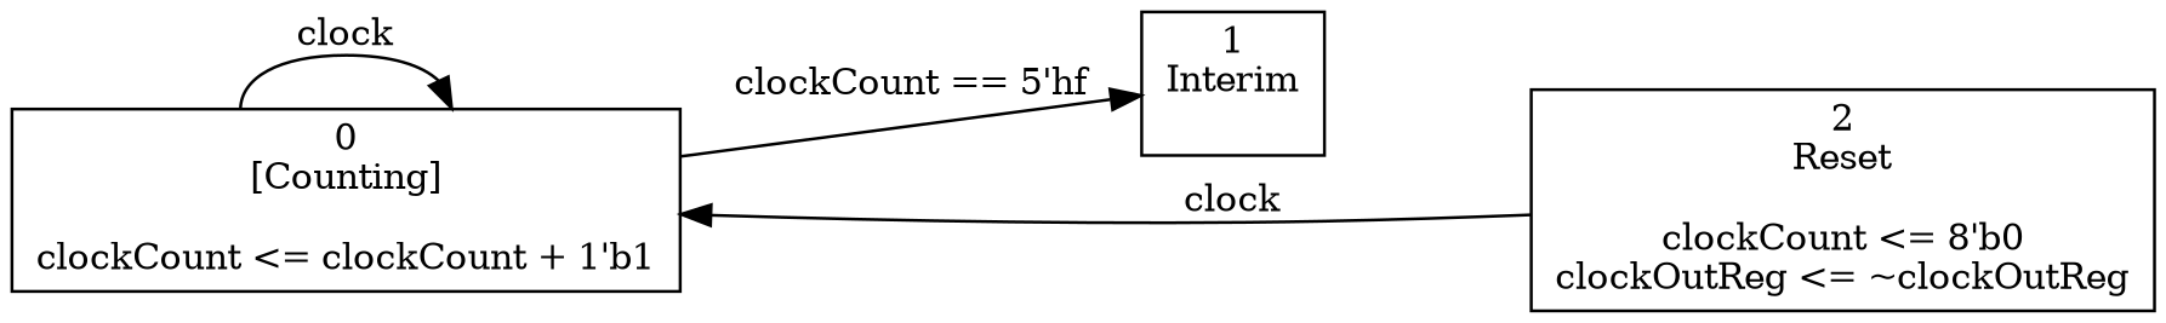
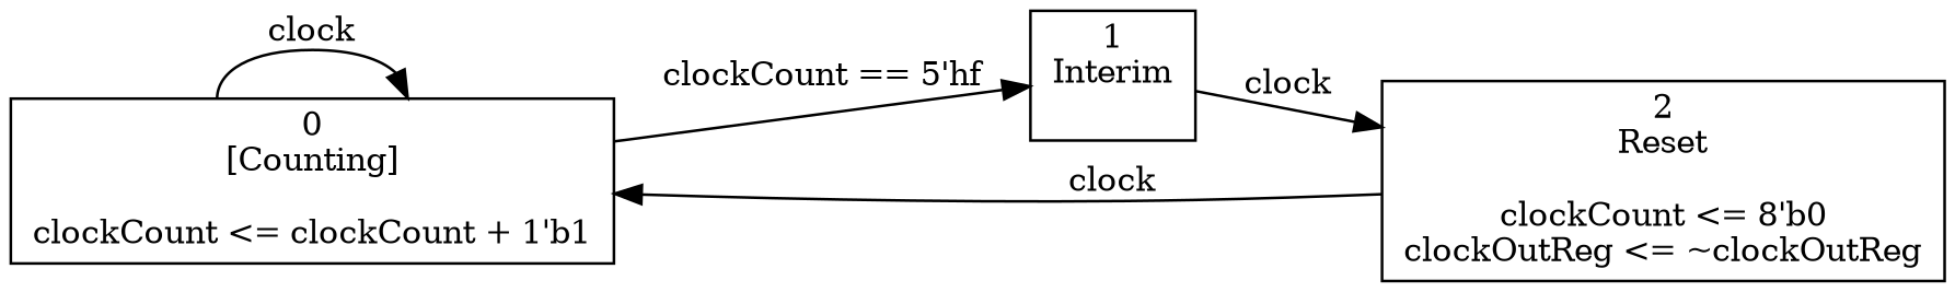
  digraph {
    rankdir=LR
    node [fontsize=12 shape=box]
    edge [fontsize=12]
    n1 [label="0\n[Counting]\n\nclockCount <= clockCount + 1'b1\n"]
    n2 [label="1\nInterim\n\n"]
    n3 [label="2\nReset\n\nclockCount <= 8'b0\nclockOutReg <= ~clockOutReg\n"]
    n1 -> n1 [label=clock]
    n1 -> n2 [label="clockCount == 5'hf"]
+   n2 -> n3 [label=clock]
    n3 -> n1 [label=clock]
  }
